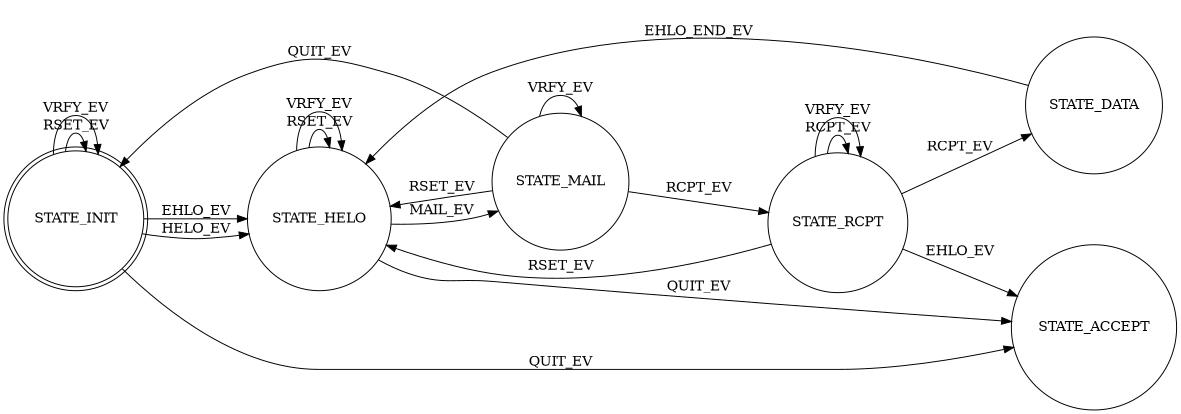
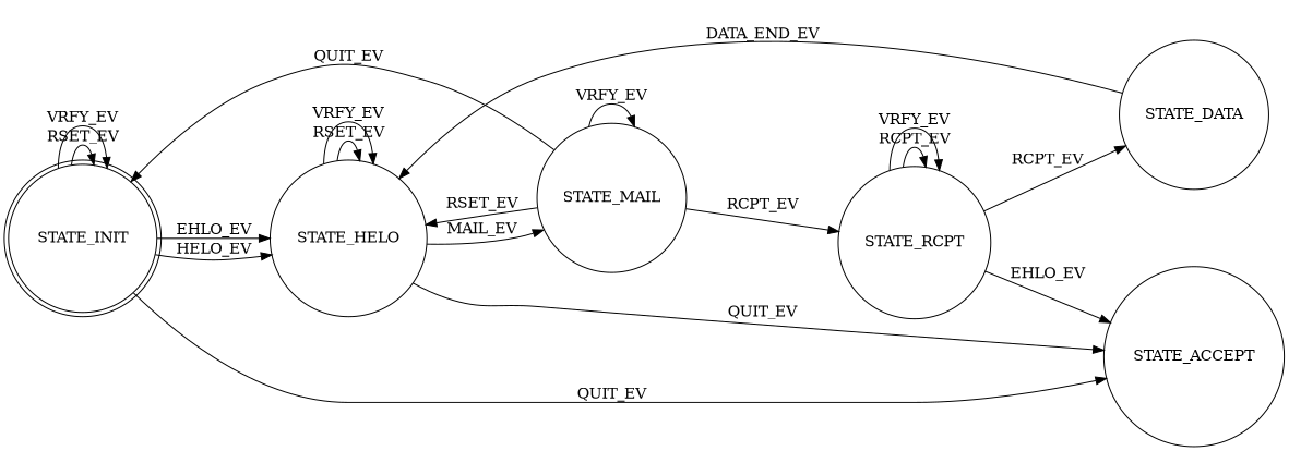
  digraph {
    rankdir=LR
    node [shape=circle]
    STATE_INIT [shape=doublecircle]
    STATE_HELO
    STATE_ACCEPT
    STATE_MAIL
    STATE_RCPT
    STATE_DATA
    STATE_INIT -> STATE_INIT [label=RSET_EV]
    STATE_INIT -> STATE_INIT [label=VRFY_EV]
    STATE_INIT -> STATE_HELO [label=HELO_EV]
    STATE_INIT -> STATE_HELO [label=EHLO_EV]
    STATE_INIT -> STATE_ACCEPT [label=QUIT_EV]
    STATE_HELO -> STATE_HELO [label=RSET_EV]
    STATE_HELO -> STATE_HELO [label=VRFY_EV]
    STATE_HELO -> STATE_ACCEPT [label=QUIT_EV]
    STATE_HELO -> STATE_MAIL [label=MAIL_EV]
    STATE_MAIL -> STATE_INIT [label=QUIT_EV]
    STATE_MAIL -> STATE_HELO [label=RSET_EV]
    STATE_MAIL -> STATE_MAIL [label=VRFY_EV]
    STATE_MAIL -> STATE_RCPT [label=RCPT_EV]
-   STATE_RCPT -> STATE_HELO [label=RSET_EV]
    STATE_RCPT -> STATE_ACCEPT [label=EHLO_EV]
    STATE_RCPT -> STATE_RCPT [label=RCPT_EV]
    STATE_RCPT -> STATE_RCPT [label=VRFY_EV]
    STATE_RCPT -> STATE_DATA [label=RCPT_EV]
-   STATE_DATA -> STATE_HELO [label=EHLO_END_EV]
+   STATE_DATA -> STATE_HELO [label=DATA_END_EV]
  }
